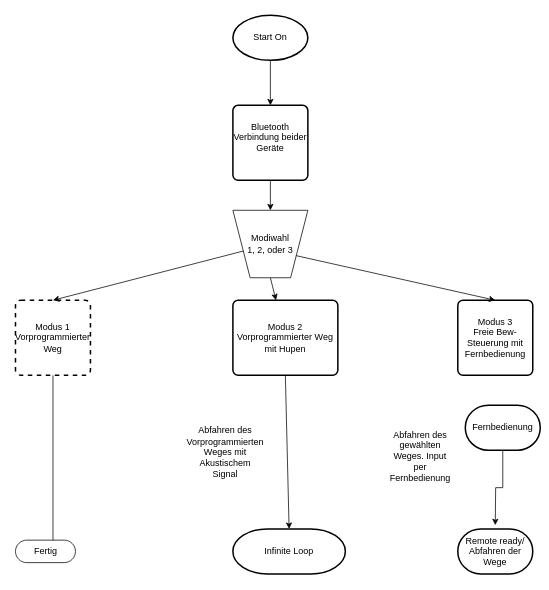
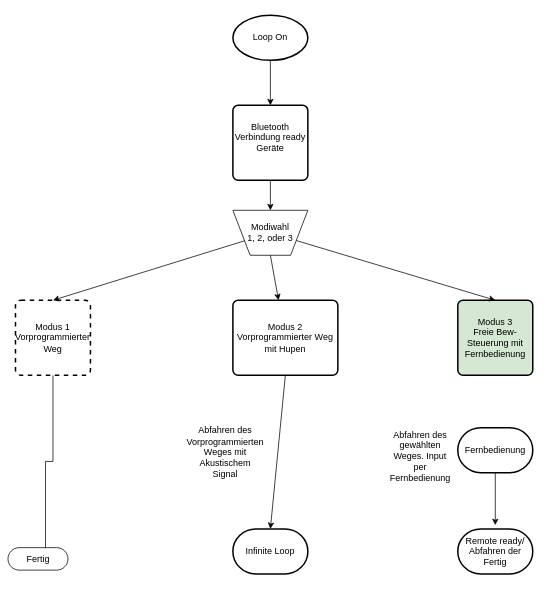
  <mxCell id="0" />
  <mxCell id="1" parent="0" />
- <mxCell id="2" value="Start On" style="strokeWidth=2;html=1;shape=mxgraph.flowchart.start_1;whiteSpace=wrap;" vertex="1" parent="1"><mxGeometry x="310" y="20" width="100" height="60" as="geometry" /></mxCell>
+ <mxCell id="2" value="Loop On" style="strokeWidth=2;html=1;shape=mxgraph.flowchart.start_1;whiteSpace=wrap;" vertex="1" parent="1"><mxGeometry x="310" y="20" width="100" height="60" as="geometry" /></mxCell>
  <mxCell id="3" style="edgeStyle=orthogonalEdgeStyle;rounded=0;orthogonalLoop=1;jettySize=auto;html=1;exitX=0.5;exitY=1;exitDx=0;exitDy=0;entryX=0.5;entryY=0;entryDx=0;entryDy=0;" edge="1" parent="1" source="4" target="5"><mxGeometry relative="1" as="geometry" /></mxCell>
- <mxCell id="4" value="&lt;div&gt;Bluetooth Verbindung beider Geräte&lt;/div&gt;&lt;div&gt;&lt;br&gt;&lt;/div&gt;" style="rounded=1;whiteSpace=wrap;html=1;absoluteArcSize=1;arcSize=14;strokeWidth=2;" vertex="1" parent="1"><mxGeometry x="310" y="140" width="100" height="100" as="geometry" /></mxCell>
- <mxCell id="5" value="&lt;div&gt;Modiwahl&lt;/div&gt;&lt;div&gt;1, 2, oder 3&lt;/div&gt;" style="verticalLabelPosition=middle;verticalAlign=middle;html=1;shape=trapezoid;perimeter=trapezoidPerimeter;whiteSpace=wrap;size=0.23;arcSize=10;flipV=1;labelPosition=center;align=center;" vertex="1" parent="1"><mxGeometry x="310" y="280" width="100" height="90" as="geometry" /></mxCell>
+ <mxCell id="4" value="&lt;div&gt;Bluetooth Verbindung ready Geräte&lt;/div&gt;&lt;div&gt;&lt;br&gt;&lt;/div&gt;" style="rounded=1;whiteSpace=wrap;html=1;absoluteArcSize=1;arcSize=14;strokeWidth=2;" vertex="1" parent="1"><mxGeometry x="310" y="140" width="100" height="100" as="geometry" /></mxCell>
+ <mxCell id="5" value="&lt;div&gt;Modiwahl&lt;/div&gt;&lt;div&gt;1, 2, oder 3&lt;/div&gt;" style="verticalLabelPosition=middle;verticalAlign=middle;html=1;shape=trapezoid;perimeter=trapezoidPerimeter;whiteSpace=wrap;size=0.23;arcSize=10;flipV=1;labelPosition=center;align=center;" vertex="1" parent="1"><mxGeometry x="310" y="280" width="100" height="60" as="geometry" /></mxCell>
  <mxCell id="6" style="edgeStyle=orthogonalEdgeStyle;rounded=0;orthogonalLoop=1;jettySize=auto;html=1;exitX=0.5;exitY=1;exitDx=0;exitDy=0;entryX=0.625;entryY=0.067;entryDx=0;entryDy=0;entryPerimeter=0;endArrow=none;" edge="1" parent="1" source="7" target="10"><mxGeometry relative="1" as="geometry" /></mxCell>
  <mxCell id="7" value="&lt;div&gt;Modus 1&lt;/div&gt;&lt;div&gt;Vorprogrammierter Weg&lt;br&gt;&lt;/div&gt;" style="rounded=1;whiteSpace=wrap;html=1;absoluteArcSize=1;arcSize=14;strokeWidth=2;dashed=1;" vertex="1" parent="1"><mxGeometry x="20" y="400" width="100" height="100" as="geometry" /></mxCell>
  <mxCell id="8" value="&lt;div&gt;Modus 2&lt;/div&gt;&lt;div&gt;Vorprogrammierter Weg mit Hupen&lt;br&gt;&lt;/div&gt;" style="rounded=1;whiteSpace=wrap;html=1;absoluteArcSize=1;arcSize=14;strokeWidth=2;" vertex="1" parent="1"><mxGeometry x="310" y="400" width="140" height="100" as="geometry" /></mxCell>
- <mxCell id="9" value="&lt;div&gt;Modus 3&lt;/div&gt;Freie Bew-Steuerung mit Fernbedienung" style="rounded=1;whiteSpace=wrap;html=1;absoluteArcSize=1;arcSize=14;strokeWidth=2;" vertex="1" parent="1"><mxGeometry x="610" y="400" width="100" height="100" as="geometry" /></mxCell>
- <mxCell id="10" value="&lt;div&gt;Fertig&lt;/div&gt;" style="html=1;dashed=0;whitespace=wrap;shape=mxgraph.dfd.start" vertex="1" parent="1"><mxGeometry x="20" y="720" width="80" height="30" as="geometry" /></mxCell>
- <mxCell id="11" value="Infinite Loop" style="strokeWidth=2;html=1;shape=mxgraph.flowchart.terminator;whiteSpace=wrap;" vertex="1" parent="1"><mxGeometry x="310" y="705" width="150" height="60" as="geometry" /></mxCell>
- <mxCell id="12" value="&lt;div&gt;Remote ready/&lt;/div&gt;&lt;div&gt;Abfahren der Wege&lt;/div&gt;" style="strokeWidth=2;html=1;shape=mxgraph.flowchart.terminator;whiteSpace=wrap;" vertex="1" parent="1"><mxGeometry x="610" y="705" width="100" height="60" as="geometry" /></mxCell>
+ <mxCell id="9" value="&lt;div&gt;Modus 3&lt;/div&gt;Freie Bew-Steuerung mit Fernbedienung" style="rounded=1;whiteSpace=wrap;html=1;absoluteArcSize=1;arcSize=14;strokeWidth=2;fillColor=#d5e8d4;" vertex="1" parent="1"><mxGeometry x="610" y="400" width="100" height="100" as="geometry" /></mxCell>
+ <mxCell id="10" value="&lt;div&gt;Fertig&lt;/div&gt;" style="html=1;dashed=0;whitespace=wrap;shape=mxgraph.dfd.start" vertex="1" parent="1"><mxGeometry x="10" y="730" width="80" height="30" as="geometry" /></mxCell>
+ <mxCell id="11" value="Infinite Loop" style="strokeWidth=2;html=1;shape=mxgraph.flowchart.terminator;whiteSpace=wrap;" vertex="1" parent="1"><mxGeometry x="310" y="705" width="100" height="60" as="geometry" /></mxCell>
+ <mxCell id="12" value="&lt;div&gt;Remote ready/&lt;/div&gt;&lt;div&gt;Abfahren der Fertig&lt;/div&gt;" style="strokeWidth=2;html=1;shape=mxgraph.flowchart.terminator;whiteSpace=wrap;" vertex="1" parent="1"><mxGeometry x="610" y="705" width="100" height="60" as="geometry" /></mxCell>
  <mxCell id="13" style="edgeStyle=orthogonalEdgeStyle;rounded=0;orthogonalLoop=1;jettySize=auto;html=1;exitX=0.5;exitY=1;exitDx=0;exitDy=0;exitPerimeter=0;" edge="1" parent="1" source="14"><mxGeometry relative="1" as="geometry"><mxPoint x="660" y="700" as="targetPoint" /></mxGeometry></mxCell>
- <mxCell id="14" value="Fernbedienung" style="strokeWidth=2;html=1;shape=mxgraph.flowchart.terminator;whiteSpace=wrap;" vertex="1" parent="1"><mxGeometry x="620" y="540" width="100" height="60" as="geometry" /></mxCell>
+ <mxCell id="14" value="Fernbedienung" style="strokeWidth=2;html=1;shape=mxgraph.flowchart.terminator;whiteSpace=wrap;" vertex="1" parent="1"><mxGeometry x="610" y="570" width="100" height="60" as="geometry" /></mxCell>
  <mxCell id="15" value="" style="endArrow=classic;html=1;rounded=0;entryX=0.5;entryY=0;entryDx=0;entryDy=0;" edge="1" parent="1" source="5" target="7"><mxGeometry width="50" height="50" relative="1" as="geometry"><mxPoint x="340" y="400" as="sourcePoint" /><mxPoint x="390" y="350" as="targetPoint" /><Array as="points" /></mxGeometry></mxCell>
  <mxCell id="16" value="" style="endArrow=classic;html=1;rounded=0;entryX=0.5;entryY=0;entryDx=0;entryDy=0;exitX=1;exitY=0.75;exitDx=0;exitDy=0;" edge="1" parent="1" source="5" target="9"><mxGeometry width="50" height="50" relative="1" as="geometry"><mxPoint x="340" y="400" as="sourcePoint" /><mxPoint x="390" y="350" as="targetPoint" /></mxGeometry></mxCell>
  <mxCell id="17" value="" style="endArrow=classic;html=1;rounded=0;exitX=0.5;exitY=1;exitDx=0;exitDy=0;" edge="1" parent="1" source="5" target="8"><mxGeometry width="50" height="50" relative="1" as="geometry"><mxPoint x="340" y="400" as="sourcePoint" /><mxPoint x="390" y="350" as="targetPoint" /></mxGeometry></mxCell>
  <mxCell id="18" value="" style="endArrow=classic;html=1;rounded=0;exitX=0.5;exitY=1;exitDx=0;exitDy=0;entryX=0.5;entryY=0;entryDx=0;entryDy=0;entryPerimeter=0;" edge="1" parent="1" source="8" target="11"><mxGeometry width="50" height="50" relative="1" as="geometry"><mxPoint x="340" y="620" as="sourcePoint" /><mxPoint x="390" y="570" as="targetPoint" /></mxGeometry></mxCell>
  <mxCell id="19" value="&lt;div&gt;Abfahren des Vorprogrammierten Weges mit Akustischem Signal&lt;/div&gt;&lt;div&gt;&lt;br&gt;&lt;/div&gt;" style="text;html=1;strokeColor=none;fillColor=none;align=center;verticalAlign=middle;whiteSpace=wrap;rounded=0;" vertex="1" parent="1"><mxGeometry x="270" y="595" width="60" height="30" as="geometry" /></mxCell>
  <mxCell id="20" value="Abfahren des gewählten Weges. Input per Fernbedienung" style="text;html=1;strokeColor=none;fillColor=none;align=center;verticalAlign=middle;whiteSpace=wrap;rounded=0;" vertex="1" parent="1"><mxGeometry x="530" y="595" width="60" height="25" as="geometry" /></mxCell>
  <mxCell id="21" value="" style="endArrow=classic;html=1;rounded=0;" edge="1" parent="1" target="4"><mxGeometry width="50" height="50" relative="1" as="geometry"><mxPoint x="360" y="80" as="sourcePoint" /><mxPoint x="390" y="130" as="targetPoint" /></mxGeometry></mxCell>
